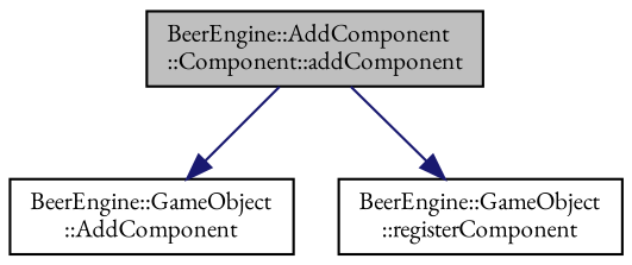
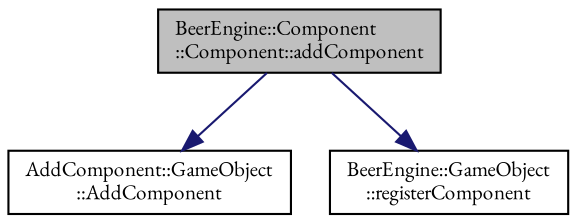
  digraph {
    fontname="EB Garamond"
    rankdir=TB
    node [color=black fillcolor=white fontname="EB Garamond" fontsize=10 shape=record style=filled]
    edge [color=midnightblue fontname="EB Garamond" fontsize=10 labelfontname=Helvetica labelfontsize=10 style=solid]
-   n1 [fillcolor=grey75 fontcolor=black height=0.2 label="BeerEngine::AddComponent\l::Component::addComponent" width=0.4]
-   n2 [height=0.2 label="BeerEngine::GameObject\l::AddComponent" width=0.4]
+   n1 [fillcolor=grey75 fontcolor=black height=0.2 label="BeerEngine::Component\l::Component::addComponent" width=0.4]
+   n2 [height=0.2 label="AddComponent::GameObject\l::AddComponent" width=0.4]
    n3 [height=0.2 label="BeerEngine::GameObject\l::registerComponent" width=0.4]
    n1 -> n2
    n1 -> n3
  }
